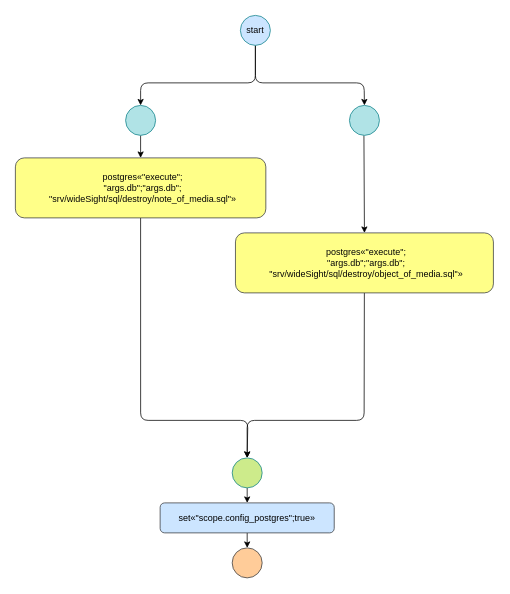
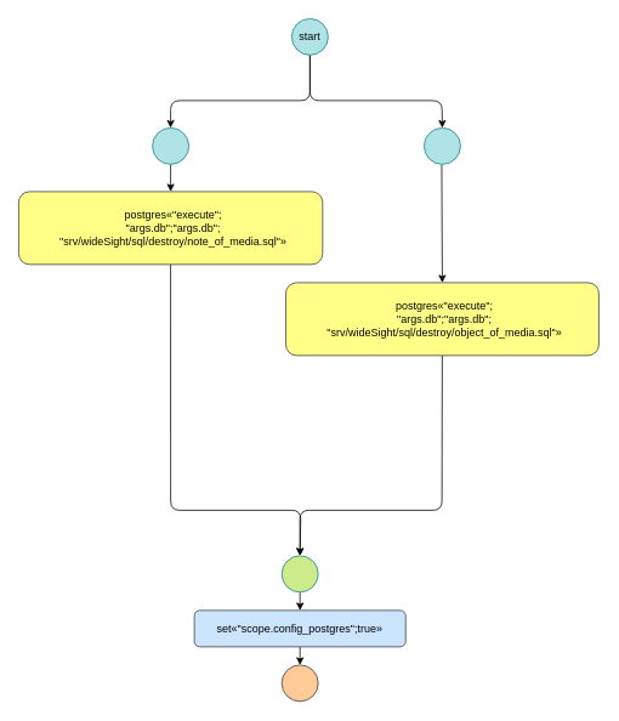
  <mxCell id="0" />
  <mxCell id="1" parent="0" />
  <mxCell id="2" style="edgeStyle=none;html=1;entryX=0.5;entryY=0;entryDx=0;entryDy=0;" parent="1" source="4" target="15" edge="1"><mxGeometry relative="1" as="geometry"><mxPoint x="330" y="100" as="targetPoint" /><Array as="points"><mxPoint x="340" y="110" /><mxPoint x="187" y="110" /></Array></mxGeometry></mxCell>
  <mxCell id="3" style="edgeStyle=none;html=1;entryX=0.5;entryY=0;entryDx=0;entryDy=0;" parent="1" source="4" target="17" edge="1"><mxGeometry relative="1" as="geometry"><Array as="points"><mxPoint x="340" y="110" /><mxPoint x="485" y="110" /></Array></mxGeometry></mxCell>
- <mxCell id="4" value="start" style="ellipse;whiteSpace=wrap;html=1;fillColor=#cce5ff;strokeColor=#0e8088;fontColor=#050505;" parent="1" vertex="1"><mxGeometry x="320" y="20" width="40" height="40" as="geometry" /></mxCell>
+ <mxCell id="4" value="start" style="ellipse;whiteSpace=wrap;html=1;fillColor=#b0e3e6;strokeColor=#0e8088;fontColor=#050505;" parent="1" vertex="1"><mxGeometry x="320" y="20" width="40" height="40" as="geometry" /></mxCell>
  <mxCell id="5" value="" style="ellipse;whiteSpace=wrap;html=1;fillColor=#ffcc99;strokeColor=#36393d;fontColor=#000000;" parent="1" vertex="1"><mxGeometry x="309.07" y="730" width="40" height="40" as="geometry" /></mxCell>
  <mxCell id="6" style="edgeStyle=none;html=1;entryX=0.5;entryY=0;entryDx=0;entryDy=0;" parent="1" source="7" target="9" edge="1"><mxGeometry relative="1" as="geometry"><mxPoint x="329.431" y="587" as="targetPoint" /></mxGeometry></mxCell>
  <mxCell id="7" value="" style="ellipse;whiteSpace=wrap;html=1;fillColor=#CDEB8B;strokeColor=#0e8088;fontColor=#050505;" parent="1" vertex="1"><mxGeometry x="309.07" y="610" width="40" height="40" as="geometry" /></mxCell>
  <mxCell id="8" style="edgeStyle=none;html=1;" parent="1" source="9" target="5" edge="1"><mxGeometry relative="1" as="geometry" /></mxCell>
  <mxCell id="9" value="set«&quot;scope.config_postgres&quot;;true»" style="rounded=1;whiteSpace=wrap;fillColor=#cce5ff;strokeColor=#36393d;fontColor=#000000;" parent="1" vertex="1"><mxGeometry x="213" y="670" width="232.13" height="40" as="geometry" /></mxCell>
  <mxCell id="10" style="edgeStyle=none;html=1;entryX=0.5;entryY=0;entryDx=0;entryDy=0;" parent="1" source="11" target="7" edge="1"><mxGeometry relative="1" as="geometry"><Array as="points"><mxPoint x="187" y="560" /><mxPoint x="330" y="560" /></Array></mxGeometry></mxCell>
  <mxCell id="11" value="postgres«&quot;execute&quot;;&#10;&quot;args.db&quot;;&quot;args.db&quot;;&#10;&quot;srv/wideSight/sql/destroy/note_of_media.sql&quot;»" style="rounded=1;whiteSpace=wrap;fillColor=#ffff88;strokeColor=#36393d;fontColor=#050505;align=center;verticalAlign=middle;spacingLeft=6;" parent="1" vertex="1"><mxGeometry x="20" y="210" width="333.94" height="80" as="geometry" /></mxCell>
  <mxCell id="12" style="edgeStyle=none;html=1;entryX=0.5;entryY=0;entryDx=0;entryDy=0;" parent="1" source="13" target="7" edge="1"><mxGeometry relative="1" as="geometry"><Array as="points"><mxPoint x="485" y="560" /><mxPoint x="329" y="560" /></Array></mxGeometry></mxCell>
  <mxCell id="13" value="postgres«&quot;execute&quot;;&#10;&quot;args.db&quot;;&quot;args.db&quot;;&#10;&quot;srv/wideSight/sql/destroy/object_of_media.sql&quot;»" style="rounded=1;whiteSpace=wrap;fillColor=#ffff88;strokeColor=#36393d;fontColor=#050505;align=center;verticalAlign=middle;spacingLeft=6;" parent="1" vertex="1"><mxGeometry x="313.44" y="310" width="343.94" height="80" as="geometry" /></mxCell>
  <mxCell id="14" style="edgeStyle=none;html=1;entryX=0.5;entryY=0;entryDx=0;entryDy=0;" parent="1" source="15" target="11" edge="1"><mxGeometry relative="1" as="geometry" /></mxCell>
  <mxCell id="15" value="" style="ellipse;whiteSpace=wrap;html=1;fillColor=#b0e3e6;strokeColor=#0e8088;fontColor=#050505;" parent="1" vertex="1"><mxGeometry x="166.97" y="140" width="40" height="40" as="geometry" /></mxCell>
  <mxCell id="16" style="edgeStyle=none;html=1;" parent="1" source="17" target="13" edge="1"><mxGeometry relative="1" as="geometry" /></mxCell>
  <mxCell id="17" value="" style="ellipse;whiteSpace=wrap;html=1;fillColor=#b0e3e6;strokeColor=#0e8088;fontColor=#050505;" parent="1" vertex="1"><mxGeometry x="465.41" y="140" width="40" height="40" as="geometry" /></mxCell>
